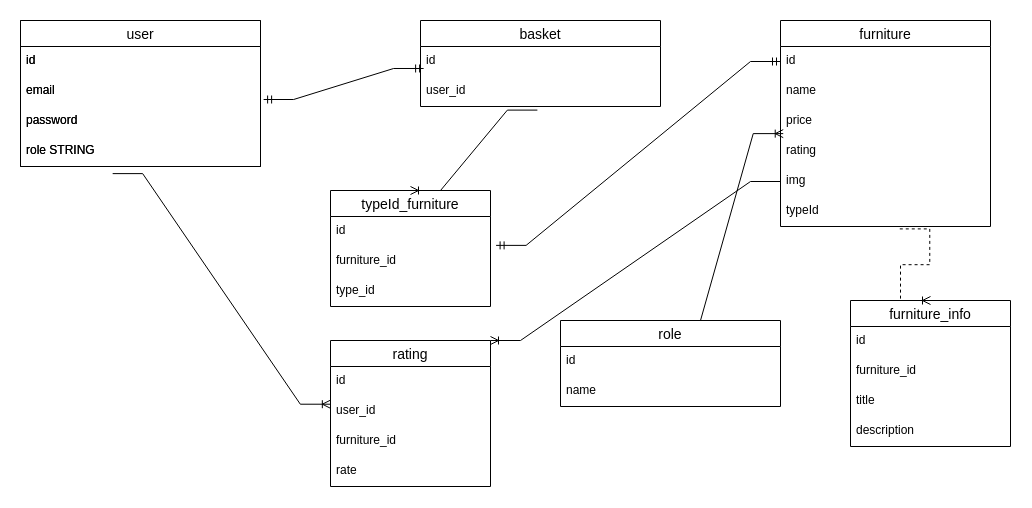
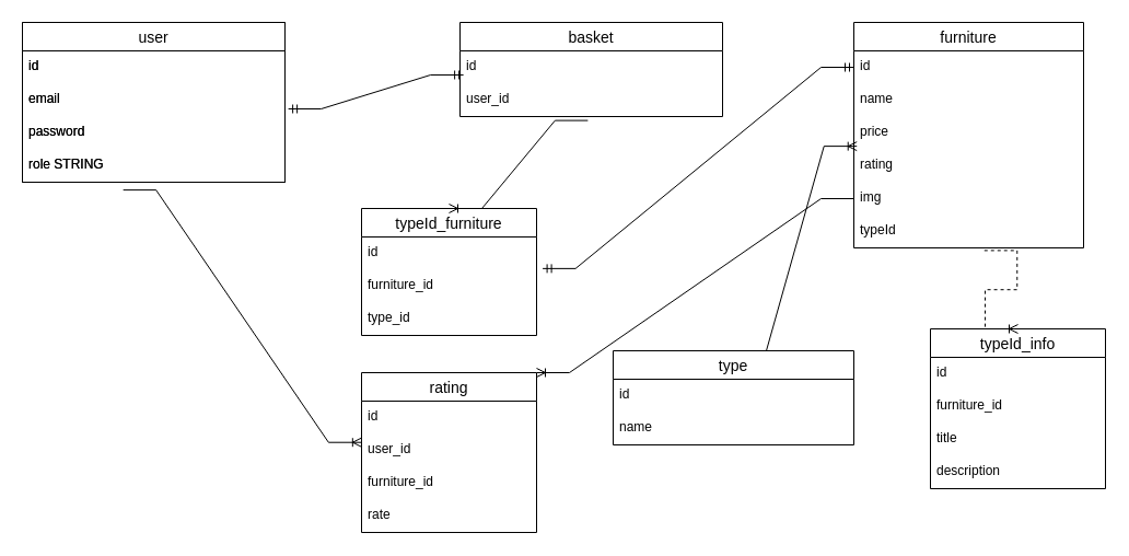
  <mxCell id="0" />
  <mxCell id="1" parent="0" />
  <mxCell id="2" value="user" style="swimlane;fontStyle=0;childLayout=stackLayout;horizontal=1;startSize=26;horizontalStack=0;resizeParent=1;resizeParentMax=0;resizeLast=0;collapsible=1;marginBottom=0;align=center;fontSize=14;" vertex="1" parent="1"><mxGeometry x="20" y="20" width="240" height="146" as="geometry" /></mxCell>
  <mxCell id="3" value="id" style="text;strokeColor=none;fillColor=none;spacingLeft=4;spacingRight=4;overflow=hidden;rotatable=0;points=[[0,0.5],[1,0.5]];portConstraint=eastwest;fontSize=12;whiteSpace=wrap;html=1;" vertex="1" parent="2"><mxGeometry y="26" width="240" height="30" as="geometry" /></mxCell>
  <mxCell id="4" value="email" style="text;strokeColor=none;fillColor=none;spacingLeft=4;spacingRight=4;overflow=hidden;rotatable=0;points=[[0,0.5],[1,0.5]];portConstraint=eastwest;fontSize=12;whiteSpace=wrap;html=1;" vertex="1" parent="2"><mxGeometry y="56" width="240" height="30" as="geometry" /></mxCell>
  <mxCell id="5" value="password" style="text;strokeColor=none;fillColor=none;spacingLeft=4;spacingRight=4;overflow=hidden;rotatable=0;points=[[0,0.5],[1,0.5]];portConstraint=eastwest;fontSize=12;whiteSpace=wrap;html=1;" vertex="1" parent="2"><mxGeometry y="86" width="240" height="30" as="geometry" /></mxCell>
  <mxCell id="6" value="role STRING" style="text;strokeColor=none;fillColor=none;spacingLeft=4;spacingRight=4;overflow=hidden;rotatable=0;points=[[0,0.5],[1,0.5]];portConstraint=eastwest;fontSize=12;whiteSpace=wrap;html=1;" vertex="1" parent="2"><mxGeometry y="116" width="240" height="30" as="geometry" /></mxCell>
  <mxCell id="7" value="user" style="swimlane;fontStyle=0;childLayout=stackLayout;horizontal=1;startSize=26;horizontalStack=0;resizeParent=1;resizeParentMax=0;resizeLast=0;collapsible=1;marginBottom=0;align=center;fontSize=14;" vertex="1" parent="1"><mxGeometry x="20" y="20" width="240" height="146" as="geometry" /></mxCell>
  <mxCell id="8" value="id" style="text;strokeColor=none;fillColor=none;spacingLeft=4;spacingRight=4;overflow=hidden;rotatable=0;points=[[0,0.5],[1,0.5]];portConstraint=eastwest;fontSize=12;whiteSpace=wrap;html=1;" vertex="1" parent="7"><mxGeometry y="26" width="240" height="30" as="geometry" /></mxCell>
  <mxCell id="9" value="email" style="text;strokeColor=none;fillColor=none;spacingLeft=4;spacingRight=4;overflow=hidden;rotatable=0;points=[[0,0.5],[1,0.5]];portConstraint=eastwest;fontSize=12;whiteSpace=wrap;html=1;" vertex="1" parent="7"><mxGeometry y="56" width="240" height="30" as="geometry" /></mxCell>
  <mxCell id="10" value="password" style="text;strokeColor=none;fillColor=none;spacingLeft=4;spacingRight=4;overflow=hidden;rotatable=0;points=[[0,0.5],[1,0.5]];portConstraint=eastwest;fontSize=12;whiteSpace=wrap;html=1;" vertex="1" parent="7"><mxGeometry y="86" width="240" height="30" as="geometry" /></mxCell>
  <mxCell id="11" value="role STRING" style="text;strokeColor=none;fillColor=none;spacingLeft=4;spacingRight=4;overflow=hidden;rotatable=0;points=[[0,0.5],[1,0.5]];portConstraint=eastwest;fontSize=12;whiteSpace=wrap;html=1;" vertex="1" parent="7"><mxGeometry y="116" width="240" height="30" as="geometry" /></mxCell>
  <mxCell id="12" value="basket" style="swimlane;fontStyle=0;childLayout=stackLayout;horizontal=1;startSize=26;horizontalStack=0;resizeParent=1;resizeParentMax=0;resizeLast=0;collapsible=1;marginBottom=0;align=center;fontSize=14;" vertex="1" parent="1"><mxGeometry x="420" y="20" width="240" height="86" as="geometry" /></mxCell>
  <mxCell id="13" value="id" style="text;strokeColor=none;fillColor=none;spacingLeft=4;spacingRight=4;overflow=hidden;rotatable=0;points=[[0,0.5],[1,0.5]];portConstraint=eastwest;fontSize=12;whiteSpace=wrap;html=1;" vertex="1" parent="12"><mxGeometry y="26" width="240" height="30" as="geometry" /></mxCell>
  <mxCell id="14" value="user_id" style="text;strokeColor=none;fillColor=none;spacingLeft=4;spacingRight=4;overflow=hidden;rotatable=0;points=[[0,0.5],[1,0.5]];portConstraint=eastwest;fontSize=12;whiteSpace=wrap;html=1;" vertex="1" parent="12"><mxGeometry y="56" width="240" height="30" as="geometry" /></mxCell>
  <mxCell id="15" value="" style="edgeStyle=entityRelationEdgeStyle;fontSize=12;html=1;endArrow=ERmandOne;startArrow=ERmandOne;rounded=0;exitX=1.013;exitY=0.767;exitDx=0;exitDy=0;exitPerimeter=0;entryX=0.013;entryY=0.733;entryDx=0;entryDy=0;entryPerimeter=0;" edge="1" parent="1" source="9" target="13"><mxGeometry width="100" height="100" relative="1" as="geometry"><mxPoint x="250" y="200" as="sourcePoint" /><mxPoint x="350" y="100" as="targetPoint" /></mxGeometry></mxCell>
  <mxCell id="16" value="furniture" style="swimlane;fontStyle=0;childLayout=stackLayout;horizontal=1;startSize=26;horizontalStack=0;resizeParent=1;resizeParentMax=0;resizeLast=0;collapsible=1;marginBottom=0;align=center;fontSize=14;" vertex="1" parent="1"><mxGeometry x="780" y="20" width="210" height="206" as="geometry" /></mxCell>
  <mxCell id="17" value="id" style="text;strokeColor=none;fillColor=none;spacingLeft=4;spacingRight=4;overflow=hidden;rotatable=0;points=[[0,0.5],[1,0.5]];portConstraint=eastwest;fontSize=12;whiteSpace=wrap;html=1;" vertex="1" parent="16"><mxGeometry y="26" width="210" height="30" as="geometry" /></mxCell>
  <mxCell id="18" value="name" style="text;strokeColor=none;fillColor=none;spacingLeft=4;spacingRight=4;overflow=hidden;rotatable=0;points=[[0,0.5],[1,0.5]];portConstraint=eastwest;fontSize=12;whiteSpace=wrap;html=1;" vertex="1" parent="16"><mxGeometry y="56" width="210" height="30" as="geometry" /></mxCell>
  <mxCell id="19" value="price" style="text;strokeColor=none;fillColor=none;spacingLeft=4;spacingRight=4;overflow=hidden;rotatable=0;points=[[0,0.5],[1,0.5]];portConstraint=eastwest;fontSize=12;whiteSpace=wrap;html=1;" vertex="1" parent="16"><mxGeometry y="86" width="210" height="30" as="geometry" /></mxCell>
  <mxCell id="20" value="rating" style="text;strokeColor=none;fillColor=none;spacingLeft=4;spacingRight=4;overflow=hidden;rotatable=0;points=[[0,0.5],[1,0.5]];portConstraint=eastwest;fontSize=12;whiteSpace=wrap;html=1;" vertex="1" parent="16"><mxGeometry y="116" width="210" height="30" as="geometry" /></mxCell>
  <mxCell id="21" value="img" style="text;strokeColor=none;fillColor=none;spacingLeft=4;spacingRight=4;overflow=hidden;rotatable=0;points=[[0,0.5],[1,0.5]];portConstraint=eastwest;fontSize=12;whiteSpace=wrap;html=1;" vertex="1" parent="16"><mxGeometry y="146" width="210" height="30" as="geometry" /></mxCell>
  <mxCell id="22" value="typeId" style="text;strokeColor=none;fillColor=none;spacingLeft=4;spacingRight=4;overflow=hidden;rotatable=0;points=[[0,0.5],[1,0.5]];portConstraint=eastwest;fontSize=12;whiteSpace=wrap;html=1;" vertex="1" parent="16"><mxGeometry y="176" width="210" height="30" as="geometry" /></mxCell>
- <mxCell id="23" value="role" style="swimlane;fontStyle=0;childLayout=stackLayout;horizontal=1;startSize=26;horizontalStack=0;resizeParent=1;resizeParentMax=0;resizeLast=0;collapsible=1;marginBottom=0;align=center;fontSize=14;" vertex="1" parent="1"><mxGeometry x="560" y="320" width="220" height="86" as="geometry" /></mxCell>
+ <mxCell id="23" value="type" style="swimlane;fontStyle=0;childLayout=stackLayout;horizontal=1;startSize=26;horizontalStack=0;resizeParent=1;resizeParentMax=0;resizeLast=0;collapsible=1;marginBottom=0;align=center;fontSize=14;" vertex="1" parent="1"><mxGeometry x="560" y="320" width="220" height="86" as="geometry" /></mxCell>
  <mxCell id="24" value="id" style="text;strokeColor=none;fillColor=none;spacingLeft=4;spacingRight=4;overflow=hidden;rotatable=0;points=[[0,0.5],[1,0.5]];portConstraint=eastwest;fontSize=12;whiteSpace=wrap;html=1;" vertex="1" parent="23"><mxGeometry y="26" width="220" height="30" as="geometry" /></mxCell>
  <mxCell id="25" value="name" style="text;strokeColor=none;fillColor=none;spacingLeft=4;spacingRight=4;overflow=hidden;rotatable=0;points=[[0,0.5],[1,0.5]];portConstraint=eastwest;fontSize=12;whiteSpace=wrap;html=1;" vertex="1" parent="23"><mxGeometry y="56" width="220" height="30" as="geometry" /></mxCell>
  <mxCell id="26" value="" style="edgeStyle=entityRelationEdgeStyle;fontSize=12;html=1;endArrow=ERoneToMany;rounded=0;exitX=0.5;exitY=0;exitDx=0;exitDy=0;entryX=0.013;entryY=-0.096;entryDx=0;entryDy=0;entryPerimeter=0;" edge="1" parent="1" source="23" target="20"><mxGeometry width="100" height="100" relative="1" as="geometry"><mxPoint x="450" y="380" as="sourcePoint" /><mxPoint x="550" y="280" as="targetPoint" /><Array as="points"><mxPoint x="660" y="230" /><mxPoint x="670" y="200" /></Array></mxGeometry></mxCell>
- <mxCell id="27" value="furniture_info" style="swimlane;fontStyle=0;childLayout=stackLayout;horizontal=1;startSize=26;horizontalStack=0;resizeParent=1;resizeParentMax=0;resizeLast=0;collapsible=1;marginBottom=0;align=center;fontSize=14;" vertex="1" parent="1"><mxGeometry x="850" y="300" width="160" height="146" as="geometry" /></mxCell>
+ <mxCell id="27" value="typeId_info" style="swimlane;fontStyle=0;childLayout=stackLayout;horizontal=1;startSize=26;horizontalStack=0;resizeParent=1;resizeParentMax=0;resizeLast=0;collapsible=1;marginBottom=0;align=center;fontSize=14;" vertex="1" parent="1"><mxGeometry x="850" y="300" width="160" height="146" as="geometry" /></mxCell>
  <mxCell id="28" value="id" style="text;strokeColor=none;fillColor=none;spacingLeft=4;spacingRight=4;overflow=hidden;rotatable=0;points=[[0,0.5],[1,0.5]];portConstraint=eastwest;fontSize=12;whiteSpace=wrap;html=1;" vertex="1" parent="27"><mxGeometry y="26" width="160" height="30" as="geometry" /></mxCell>
  <mxCell id="29" value="furniture_id" style="text;strokeColor=none;fillColor=none;spacingLeft=4;spacingRight=4;overflow=hidden;rotatable=0;points=[[0,0.5],[1,0.5]];portConstraint=eastwest;fontSize=12;whiteSpace=wrap;html=1;" vertex="1" parent="27"><mxGeometry y="56" width="160" height="30" as="geometry" /></mxCell>
  <mxCell id="30" value="title" style="text;strokeColor=none;fillColor=none;spacingLeft=4;spacingRight=4;overflow=hidden;rotatable=0;points=[[0,0.5],[1,0.5]];portConstraint=eastwest;fontSize=12;whiteSpace=wrap;html=1;" vertex="1" parent="27"><mxGeometry y="86" width="160" height="30" as="geometry" /></mxCell>
  <mxCell id="31" value="description" style="text;strokeColor=none;fillColor=none;spacingLeft=4;spacingRight=4;overflow=hidden;rotatable=0;points=[[0,0.5],[1,0.5]];portConstraint=eastwest;fontSize=12;whiteSpace=wrap;html=1;" vertex="1" parent="27"><mxGeometry y="116" width="160" height="30" as="geometry" /></mxCell>
  <mxCell id="32" value="" style="edgeStyle=entityRelationEdgeStyle;fontSize=12;html=1;endArrow=ERoneToMany;rounded=0;exitX=0.568;exitY=1.08;exitDx=0;exitDy=0;exitPerimeter=0;entryX=0.5;entryY=0;entryDx=0;entryDy=0;dashed=1;" edge="1" parent="1" source="22" target="27"><mxGeometry width="100" height="100" relative="1" as="geometry"><mxPoint x="450" y="380" as="sourcePoint" /><mxPoint x="550" y="280" as="targetPoint" /></mxGeometry></mxCell>
  <mxCell id="33" value="typeId_furniture" style="swimlane;fontStyle=0;childLayout=stackLayout;horizontal=1;startSize=26;horizontalStack=0;resizeParent=1;resizeParentMax=0;resizeLast=0;collapsible=1;marginBottom=0;align=center;fontSize=14;" vertex="1" parent="1"><mxGeometry x="330" y="190" width="160" height="116" as="geometry" /></mxCell>
  <mxCell id="34" value="id" style="text;strokeColor=none;fillColor=none;spacingLeft=4;spacingRight=4;overflow=hidden;rotatable=0;points=[[0,0.5],[1,0.5]];portConstraint=eastwest;fontSize=12;whiteSpace=wrap;html=1;" vertex="1" parent="33"><mxGeometry y="26" width="160" height="30" as="geometry" /></mxCell>
  <mxCell id="35" value="furniture_id" style="text;strokeColor=none;fillColor=none;spacingLeft=4;spacingRight=4;overflow=hidden;rotatable=0;points=[[0,0.5],[1,0.5]];portConstraint=eastwest;fontSize=12;whiteSpace=wrap;html=1;" vertex="1" parent="33"><mxGeometry y="56" width="160" height="30" as="geometry" /></mxCell>
  <mxCell id="36" value="type_id" style="text;strokeColor=none;fillColor=none;spacingLeft=4;spacingRight=4;overflow=hidden;rotatable=0;points=[[0,0.5],[1,0.5]];portConstraint=eastwest;fontSize=12;whiteSpace=wrap;html=1;" vertex="1" parent="33"><mxGeometry y="86" width="160" height="30" as="geometry" /></mxCell>
  <mxCell id="37" value="" style="edgeStyle=entityRelationEdgeStyle;fontSize=12;html=1;endArrow=ERoneToMany;rounded=0;exitX=0.487;exitY=1.12;exitDx=0;exitDy=0;exitPerimeter=0;entryX=0.5;entryY=0;entryDx=0;entryDy=0;" edge="1" parent="1" source="14" target="33"><mxGeometry width="100" height="100" relative="1" as="geometry"><mxPoint x="450" y="380" as="sourcePoint" /><mxPoint x="550" y="280" as="targetPoint" /></mxGeometry></mxCell>
  <mxCell id="38" value="" style="edgeStyle=entityRelationEdgeStyle;fontSize=12;html=1;endArrow=ERmandOne;startArrow=ERmandOne;rounded=0;exitX=1.035;exitY=0.963;exitDx=0;exitDy=0;exitPerimeter=0;entryX=0;entryY=0.5;entryDx=0;entryDy=0;" edge="1" parent="1" source="34" target="17"><mxGeometry width="100" height="100" relative="1" as="geometry"><mxPoint x="450" y="380" as="sourcePoint" /><mxPoint x="550" y="280" as="targetPoint" /></mxGeometry></mxCell>
  <mxCell id="39" value="rating" style="swimlane;fontStyle=0;childLayout=stackLayout;horizontal=1;startSize=26;horizontalStack=0;resizeParent=1;resizeParentMax=0;resizeLast=0;collapsible=1;marginBottom=0;align=center;fontSize=14;" vertex="1" parent="1"><mxGeometry x="330" y="340" width="160" height="146" as="geometry" /></mxCell>
  <mxCell id="40" value="id" style="text;strokeColor=none;fillColor=none;spacingLeft=4;spacingRight=4;overflow=hidden;rotatable=0;points=[[0,0.5],[1,0.5]];portConstraint=eastwest;fontSize=12;whiteSpace=wrap;html=1;" vertex="1" parent="39"><mxGeometry y="26" width="160" height="30" as="geometry" /></mxCell>
  <mxCell id="41" value="user_id" style="text;strokeColor=none;fillColor=none;spacingLeft=4;spacingRight=4;overflow=hidden;rotatable=0;points=[[0,0.5],[1,0.5]];portConstraint=eastwest;fontSize=12;whiteSpace=wrap;html=1;" vertex="1" parent="39"><mxGeometry y="56" width="160" height="30" as="geometry" /></mxCell>
  <mxCell id="42" value="furniture_id" style="text;strokeColor=none;fillColor=none;spacingLeft=4;spacingRight=4;overflow=hidden;rotatable=0;points=[[0,0.5],[1,0.5]];portConstraint=eastwest;fontSize=12;whiteSpace=wrap;html=1;" vertex="1" parent="39"><mxGeometry y="86" width="160" height="30" as="geometry" /></mxCell>
  <mxCell id="43" value="rate" style="text;strokeColor=none;fillColor=none;spacingLeft=4;spacingRight=4;overflow=hidden;rotatable=0;points=[[0,0.5],[1,0.5]];portConstraint=eastwest;fontSize=12;whiteSpace=wrap;html=1;" vertex="1" parent="39"><mxGeometry y="116" width="160" height="30" as="geometry" /></mxCell>
  <mxCell id="44" value="" style="edgeStyle=entityRelationEdgeStyle;fontSize=12;html=1;endArrow=ERoneToMany;rounded=0;exitX=0.384;exitY=1.237;exitDx=0;exitDy=0;exitPerimeter=0;entryX=-0.001;entryY=0.257;entryDx=0;entryDy=0;entryPerimeter=0;" edge="1" parent="1" source="11" target="41"><mxGeometry width="100" height="100" relative="1" as="geometry"><mxPoint x="450" y="370" as="sourcePoint" /><mxPoint x="550" y="270" as="targetPoint" /></mxGeometry></mxCell>
  <mxCell id="45" value="" style="edgeStyle=entityRelationEdgeStyle;fontSize=12;html=1;endArrow=ERoneToMany;rounded=0;entryX=1;entryY=0;entryDx=0;entryDy=0;exitX=0;exitY=0.5;exitDx=0;exitDy=0;" edge="1" parent="1" source="21" target="39"><mxGeometry width="100" height="100" relative="1" as="geometry"><mxPoint x="780" y="80" as="sourcePoint" /><mxPoint x="480" y="348.25" as="targetPoint" /><Array as="points"><mxPoint x="465.52" y="318.65" /></Array></mxGeometry></mxCell>
